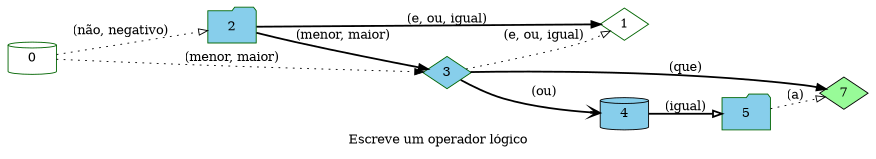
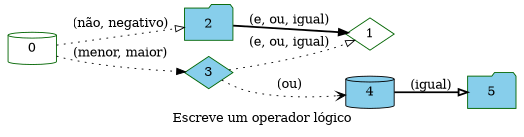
  digraph {
    alias=true
    desc="Escreve um operador lógico (===, !==, &&, ||, >, <, >=, <=) pensando para ser usado com expressões"
    label="Escreve um operador lógico"
    lang="pt-BR"
    langName="Português"
    rankdir=LR
    title="Escreve um operador lógico"
    node [color=darkgreen fillcolor=skyblue shape=diamond style=filled]
    edge [arrowhead=onormal style=dotted]
    0 [fillcolor=white shape=cylinder]
    2 [shape=folder]
    3
    1 [fillcolor=white]
-   7 [color=black fillcolor=palegreen]
    5 [shape=folder]
    4 [color=black shape=cylinder]
    subgraph sub_1 {
      0
      2
    }
    subgraph sub_2 {
      0
      2
    }
    0 -> 2 [label="(não, negativo)" normalizer=boolean store=isNegative]
    0 -> 3 [arrowhead=normal disableSpellcheck=true label="(menor, maior)" store=inequalityOperator]
-   2 -> 3 [arrowhead=normal disableSpellcheck=true label="(menor, maior)" store=inequalityOperator style=bold]
    2 -> 1 [arrowhead=normal label="(e, ou, igual)" store=logicalOperator style=bold]
    3 -> 1 [label="(e, ou, igual)" store=logicalOperator]
-   3 -> 7 [arrowhead=normal label="(que)" style=bold]
-   3 -> 4 [arrowhead=vee label="(ou)" style=bold]
-   5 -> 7 [label="(a)"]
+   3 -> 4 [arrowhead=vee label="(ou)"]
    4 -> 5 [label="(igual)" normalizer=boolean store=orEqual style=bold]
  }
